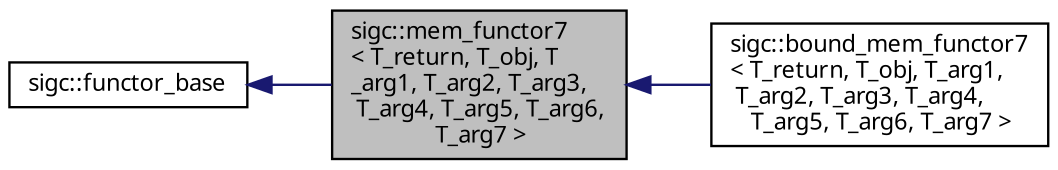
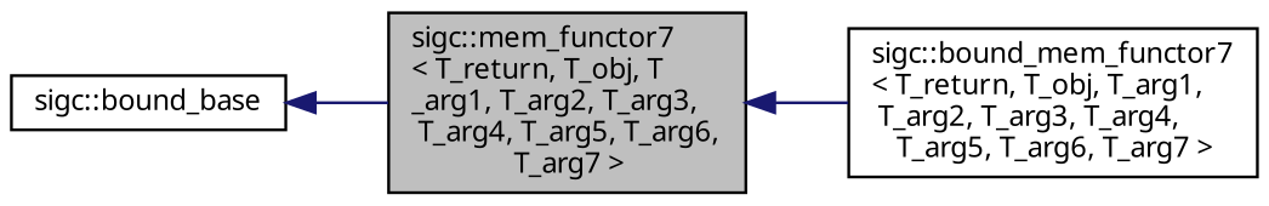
  digraph {
    rankdir=LR
    node [color=black fillcolor=white fontname=Sans fontsize=10 shape=record style=filled]
    edge [color=midnightblue dir=back fontname=Sans fontsize=10 labelfontname=Sans labelfontsize=10 style=solid]
    n1 [fillcolor=grey75 fontcolor=black height=0.2 label="sigc::mem_functor7\l\< T_return, T_obj, T\l_arg1, T_arg2, T_arg3,\l T_arg4, T_arg5, T_arg6,\l T_arg7 \>" width=0.4]
    n2 [height=0.2 label="sigc::bound_mem_functor7\l\< T_return, T_obj, T_arg1,\l T_arg2, T_arg3, T_arg4,\l T_arg5, T_arg6, T_arg7 \>" width=0.4]
-   n3 [height=0.2 label="sigc::functor_base" width=0.4]
+   n3 [height=0.2 label="sigc::bound_base" width=0.4]
    n1 -> n2
    n3 -> n1
  }
